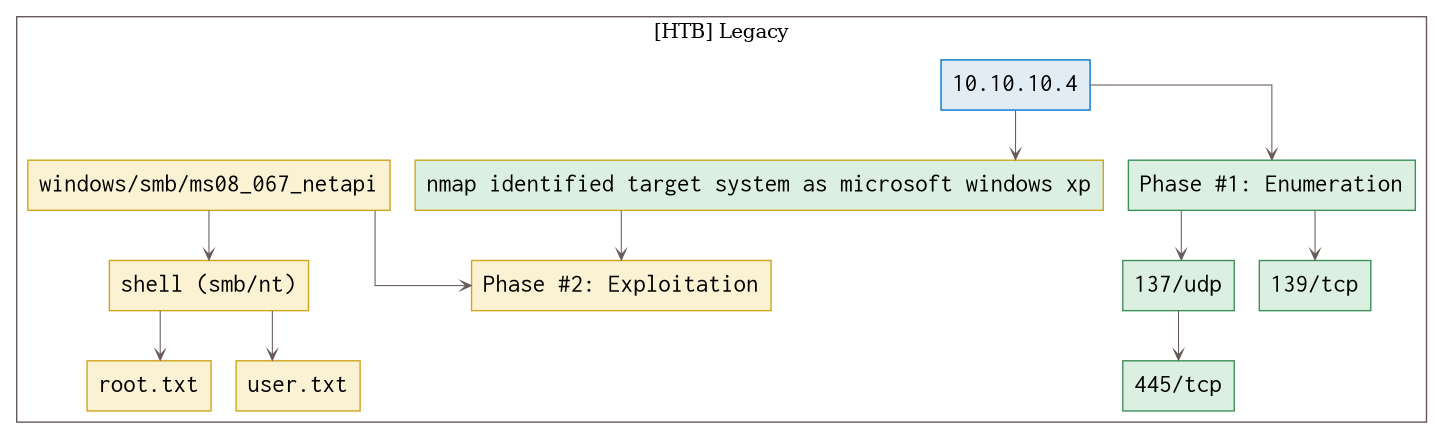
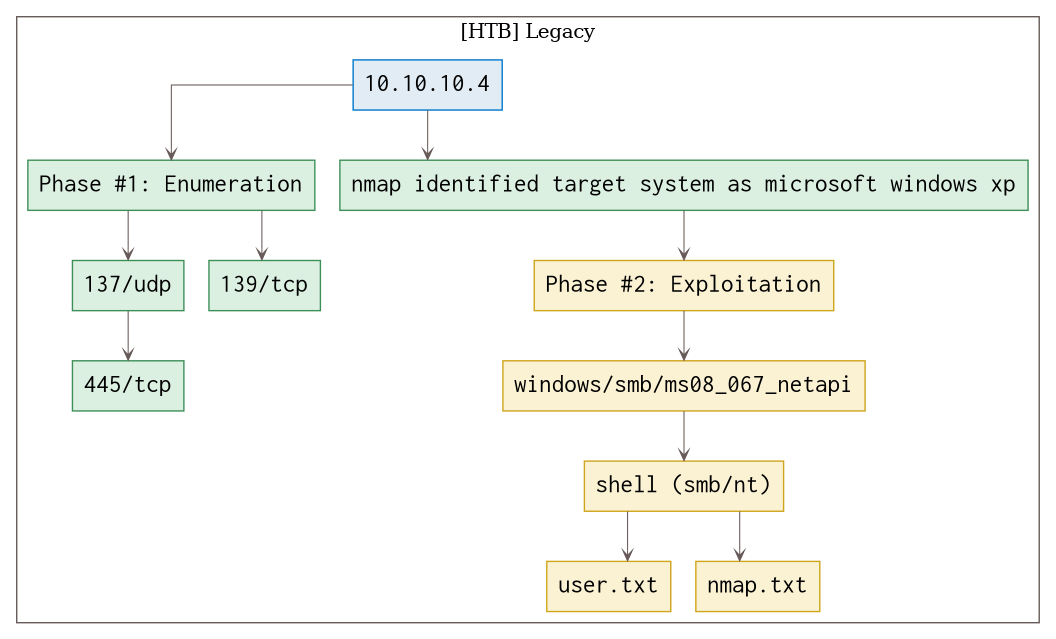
  digraph {
    bgcolor="#ffffff"
    fixedsize=true
    nodesdictep=1.0
    splines=ortho
    node [color="#3d8f58" fillcolor="#dcf0e2" fontname=courier fontsize=18 shape=box style="filled,solid"]
    edge [arrowhead=vee arrowsize=0.75 color="#665957" penwidth=0.75 style=solid]
    n1 [color="#0077cc" fillcolor="#e1ecf4" label="10.10.10.4" width=0.25]
    n2 [label="Phase #1: Enumeration" width=0.25]
    n3 [label="445/tcp" width=0.25]
    n4 [label="137/udp" width=0.25]
    n5 [label="139/tcp" width=0.25]
-   n6 [color="#cea51b" label="nmap identified target system as microsoft windows xp" width=0.25]
+   n6 [label="nmap identified target system as microsoft windows xp" width=0.25]
    n7 [color="#cea51b" fillcolor="#fbf2d4" label="Phase #2: Exploitation" width=0.25]
    n8 [color="#cea51b" fillcolor="#fbf2d4" label="windows/smb/ms08_067_netapi" width=0.25]
    n9 [color="#cea51b" fillcolor="#fbf2d4" label="shell (smb/nt)" width=0.25]
    n10 [color="#cea51b" fillcolor="#fbf2d4" label="user.txt" width=0.25]
-   n11 [color="#cea51b" fillcolor="#fbf2d4" label="root.txt" width=0.25]
+   n11 [color="#cea51b" fillcolor="#fbf2d4" label="nmap.txt" width=0.25]
    subgraph cluster_1 {
      color="#665957"
      label="[HTB] Legacy"
      n1
      n2
      n3
      n4
      n5
      n6
      n7
      n8
      n9
      n10
      n11
    }
    n1 -> n2
    n1 -> n6
    n2 -> n4
    n2 -> n5
    n4 -> n3
    n6 -> n7
-   n8 -> n7
+   n7 -> n8
    n8 -> n9
    n9 -> n10
    n9 -> n11
  }
